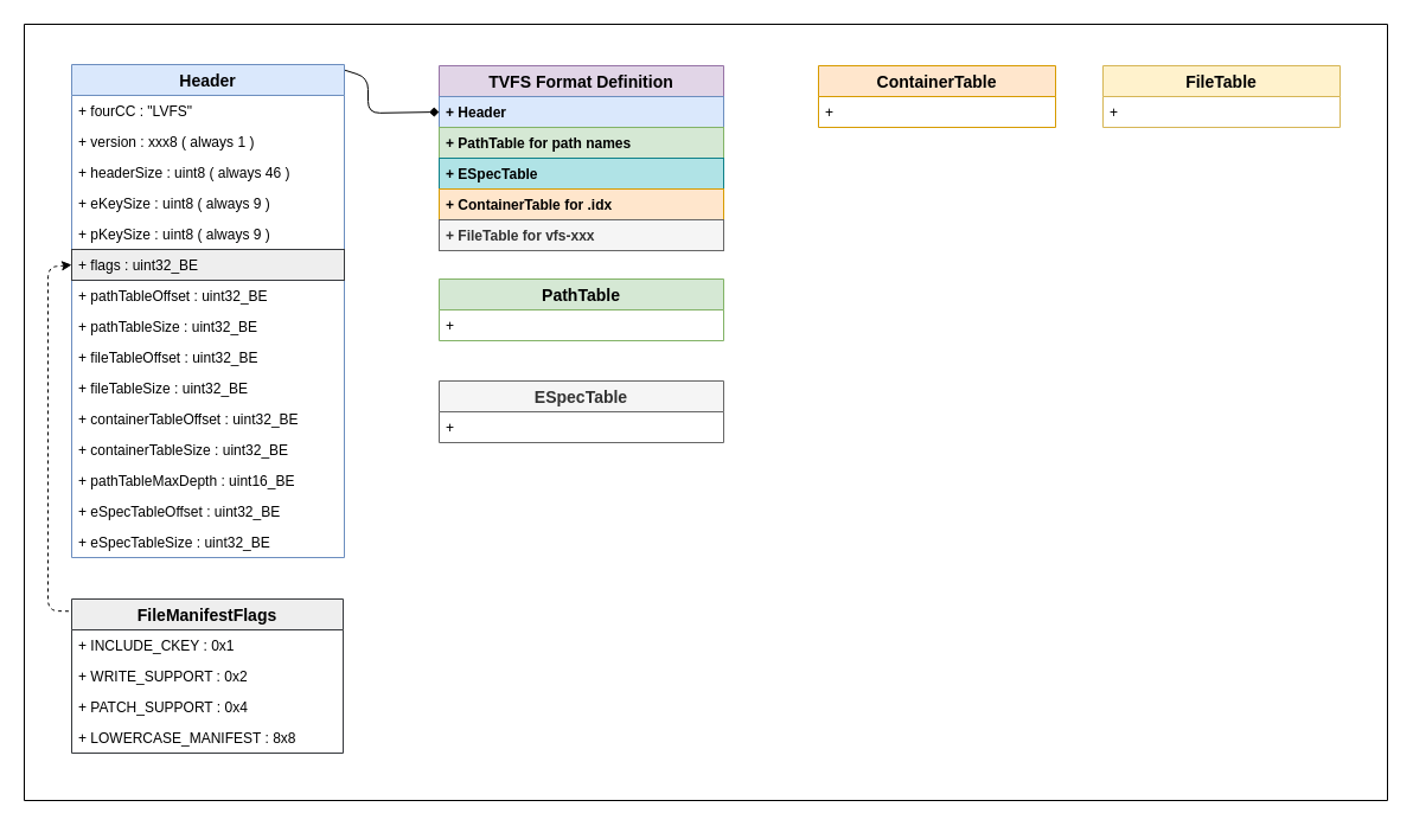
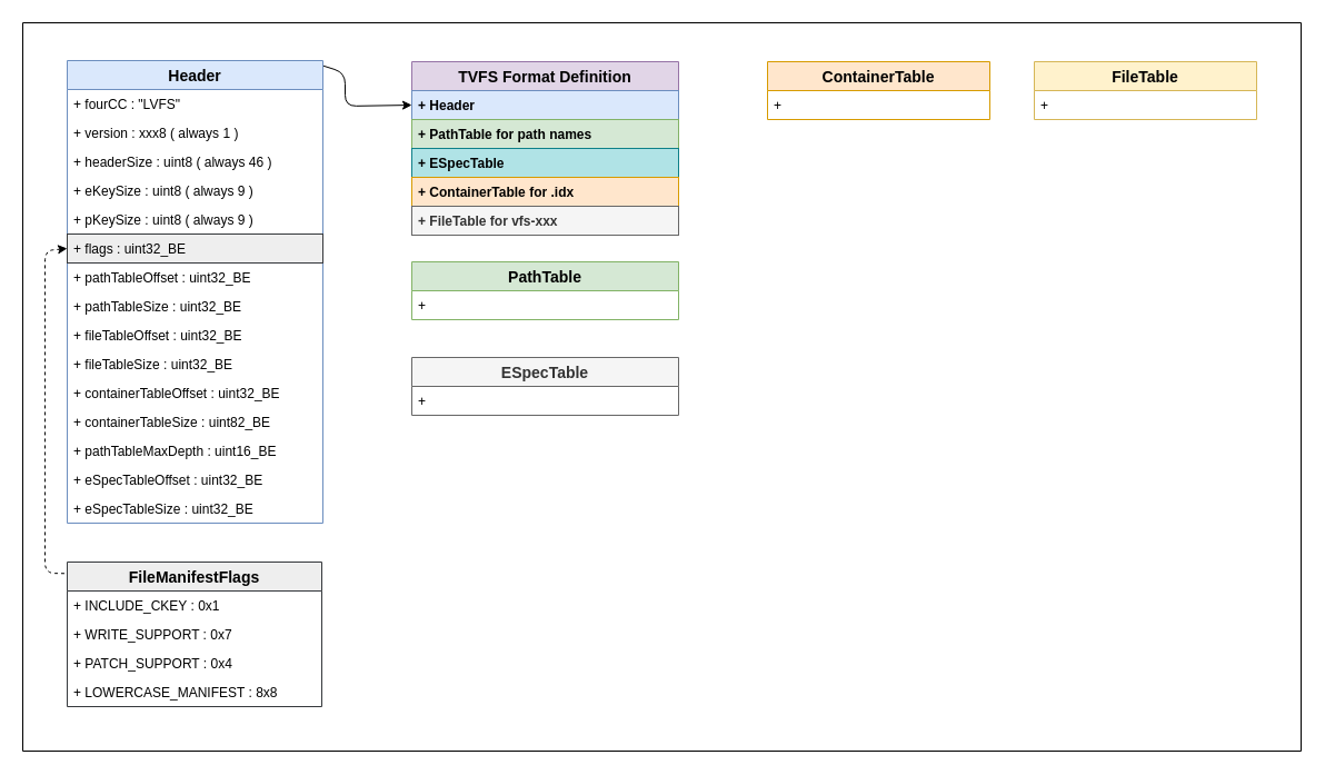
  <mxCell id="0" />
  <mxCell id="1" parent="0" />
  <mxCell id="2" value="TVFS Format Definition" style="swimlane;fontStyle=1;childLayout=stackLayout;horizontal=1;startSize=26;fillColor=#e1d5e7;horizontalStack=0;resizeParent=1;resizeParentMax=0;resizeLast=0;collapsible=1;marginBottom=0;strokeColor=#9673a6;fontSize=14;" parent="1" vertex="1"><mxGeometry x="370" y="55" width="240" height="156" as="geometry" /></mxCell>
  <mxCell id="3" value="+ Header" style="text;strokeColor=#6c8ebf;fillColor=#dae8fc;align=left;verticalAlign=top;spacingLeft=4;spacingRight=4;overflow=hidden;rotatable=0;points=[[0,0.5],[1,0.5]];portConstraint=eastwest;fontStyle=1" parent="2" vertex="1"><mxGeometry y="26" width="240" height="26" as="geometry" /></mxCell>
  <mxCell id="4" value="+ PathTable for path names" style="text;strokeColor=#82b366;fillColor=#d5e8d4;align=left;verticalAlign=top;spacingLeft=4;spacingRight=4;overflow=hidden;rotatable=0;points=[[0,0.5],[1,0.5]];portConstraint=eastwest;fontStyle=1" parent="2" vertex="1"><mxGeometry y="52" width="240" height="26" as="geometry" /></mxCell>
  <mxCell id="5" value="+ ESpecTable" style="text;strokeColor=#0e8088;fillColor=#b0e3e6;align=left;verticalAlign=top;spacingLeft=4;spacingRight=4;overflow=hidden;rotatable=0;points=[[0,0.5],[1,0.5]];portConstraint=eastwest;fontStyle=1" vertex="1" parent="2"><mxGeometry y="78" width="240" height="26" as="geometry" /></mxCell>
  <mxCell id="6" value="+ ContainerTable for .idx" style="text;strokeColor=#d79b00;fillColor=#ffe6cc;align=left;verticalAlign=top;spacingLeft=4;spacingRight=4;overflow=hidden;rotatable=0;points=[[0,0.5],[1,0.5]];portConstraint=eastwest;fontStyle=1" parent="2" vertex="1"><mxGeometry y="104" width="240" height="26" as="geometry" /></mxCell>
  <mxCell id="7" value="+ FileTable for vfs-xxx" style="text;strokeColor=#666666;fillColor=#f5f5f5;align=left;verticalAlign=top;spacingLeft=4;spacingRight=4;overflow=hidden;rotatable=0;points=[[0,0.5],[1,0.5]];portConstraint=eastwest;fontColor=#333333;fontStyle=1" parent="2" vertex="1"><mxGeometry y="130" width="240" height="26" as="geometry" /></mxCell>
  <mxCell id="8" value="PathTable" style="swimlane;fontStyle=1;childLayout=stackLayout;horizontal=1;startSize=26;fillColor=#d5e8d4;horizontalStack=0;resizeParent=1;resizeParentMax=0;resizeLast=0;collapsible=1;marginBottom=0;strokeColor=#82b366;fontSize=14;" parent="1" vertex="1"><mxGeometry x="370" y="235" width="240" height="52" as="geometry" /></mxCell>
  <mxCell id="9" value="+ " style="text;strokeColor=none;fillColor=none;align=left;verticalAlign=top;spacingLeft=4;spacingRight=4;overflow=hidden;rotatable=0;points=[[0,0.5],[1,0.5]];portConstraint=eastwest;" parent="8" vertex="1"><mxGeometry y="26" width="240" height="26" as="geometry" /></mxCell>
  <mxCell id="10" value="ContainerTable" style="swimlane;fontStyle=1;childLayout=stackLayout;horizontal=1;startSize=26;fillColor=#ffe6cc;horizontalStack=0;resizeParent=1;resizeParentMax=0;resizeLast=0;collapsible=1;marginBottom=0;strokeColor=#d79b00;fontSize=14;" parent="1" vertex="1"><mxGeometry x="690" y="55" width="200" height="52" as="geometry" /></mxCell>
  <mxCell id="11" value="+ " style="text;strokeColor=none;fillColor=none;align=left;verticalAlign=top;spacingLeft=4;spacingRight=4;overflow=hidden;rotatable=0;points=[[0,0.5],[1,0.5]];portConstraint=eastwest;" parent="10" vertex="1"><mxGeometry y="26" width="200" height="26" as="geometry" /></mxCell>
  <mxCell id="12" value="FileTable" style="swimlane;fontStyle=1;childLayout=stackLayout;horizontal=1;startSize=26;fillColor=#fff2cc;horizontalStack=0;resizeParent=1;resizeParentMax=0;resizeLast=0;collapsible=1;marginBottom=0;strokeColor=#d6b656;fontSize=14;" parent="1" vertex="1"><mxGeometry x="930" y="55" width="200" height="52" as="geometry" /></mxCell>
  <mxCell id="13" value="+" style="text;strokeColor=none;fillColor=none;align=left;verticalAlign=top;spacingLeft=4;spacingRight=4;overflow=hidden;rotatable=0;points=[[0,0.5],[1,0.5]];portConstraint=eastwest;" parent="12" vertex="1"><mxGeometry y="26" width="200" height="26" as="geometry" /></mxCell>
  <mxCell id="14" value="" style="swimlane;startSize=0;fontSize=14;fillColor=#F2DBC2;" parent="1" vertex="1"><mxGeometry x="20" y="20" width="1150" height="655" as="geometry"><mxRectangle x="225" y="85" width="50" height="40" as="alternateBounds" /></mxGeometry></mxCell>
  <mxCell id="15" value="ESpecTable" style="swimlane;fontStyle=1;childLayout=stackLayout;horizontal=1;startSize=26;fillColor=#f5f5f5;horizontalStack=0;resizeParent=1;resizeParentMax=0;resizeLast=0;collapsible=1;marginBottom=0;strokeColor=#666666;fontSize=14;fontColor=#333333;" parent="14" vertex="1"><mxGeometry x="350" y="301" width="240" height="52" as="geometry" /></mxCell>
  <mxCell id="16" value="+ " style="text;strokeColor=none;fillColor=none;align=left;verticalAlign=top;spacingLeft=4;spacingRight=4;overflow=hidden;rotatable=0;points=[[0,0.5],[1,0.5]];portConstraint=eastwest;" parent="15" vertex="1"><mxGeometry y="26" width="240" height="26" as="geometry" /></mxCell>
  <mxCell id="17" value="FileManifestFlags" style="swimlane;fontStyle=1;childLayout=stackLayout;horizontal=1;startSize=26;fillColor=#eeeeee;horizontalStack=0;resizeParent=1;resizeParentMax=0;resizeLast=0;collapsible=1;marginBottom=0;strokeColor=#36393d;fontSize=14;" vertex="1" parent="14"><mxGeometry x="40" y="485" width="229" height="130" as="geometry" /></mxCell>
  <mxCell id="18" value="+ INCLUDE_CKEY : 0x1" style="text;strokeColor=none;fillColor=none;align=left;verticalAlign=top;spacingLeft=4;spacingRight=4;overflow=hidden;rotatable=0;points=[[0,0.5],[1,0.5]];portConstraint=eastwest;" vertex="1" parent="17"><mxGeometry y="26" width="229" height="26" as="geometry" /></mxCell>
- <mxCell id="19" value="+ WRITE_SUPPORT : 0x2" style="text;strokeColor=none;fillColor=none;align=left;verticalAlign=top;spacingLeft=4;spacingRight=4;overflow=hidden;rotatable=0;points=[[0,0.5],[1,0.5]];portConstraint=eastwest;" vertex="1" parent="17"><mxGeometry y="52" width="229" height="26" as="geometry" /></mxCell>
+ <mxCell id="19" value="+ WRITE_SUPPORT : 0x7" style="text;strokeColor=none;fillColor=none;align=left;verticalAlign=top;spacingLeft=4;spacingRight=4;overflow=hidden;rotatable=0;points=[[0,0.5],[1,0.5]];portConstraint=eastwest;" vertex="1" parent="17"><mxGeometry y="52" width="229" height="26" as="geometry" /></mxCell>
  <mxCell id="20" value="+ PATCH_SUPPORT : 0x4" style="text;strokeColor=none;fillColor=none;align=left;verticalAlign=top;spacingLeft=4;spacingRight=4;overflow=hidden;rotatable=0;points=[[0,0.5],[1,0.5]];portConstraint=eastwest;" vertex="1" parent="17"><mxGeometry y="78" width="229" height="26" as="geometry" /></mxCell>
  <mxCell id="21" value="+ LOWERCASE_MANIFEST : 8x8" style="text;strokeColor=none;fillColor=none;align=left;verticalAlign=top;spacingLeft=4;spacingRight=4;overflow=hidden;rotatable=0;points=[[0,0.5],[1,0.5]];portConstraint=eastwest;" vertex="1" parent="17"><mxGeometry y="104" width="229" height="26" as="geometry" /></mxCell>
- <mxCell id="22" style="edgeStyle=none;html=1;exitX=1;exitY=0.011;exitDx=0;exitDy=0;exitPerimeter=0;entryX=0;entryY=0.5;entryDx=0;entryDy=0;endArrow=diamond;" parent="1" source="23" target="3" edge="1"><mxGeometry relative="1" as="geometry"><mxPoint x="320" y="100" as="sourcePoint" /><mxPoint x="320" y="190" as="targetPoint" /><Array as="points"><mxPoint x="310" y="65" /><mxPoint x="310" y="95" /></Array></mxGeometry></mxCell>
+ <mxCell id="22" style="edgeStyle=none;html=1;exitX=1;exitY=0.011;exitDx=0;exitDy=0;exitPerimeter=0;entryX=0;entryY=0.5;entryDx=0;entryDy=0;" parent="1" source="23" target="3" edge="1"><mxGeometry relative="1" as="geometry"><mxPoint x="320" y="100" as="sourcePoint" /><mxPoint x="320" y="190" as="targetPoint" /><Array as="points"><mxPoint x="310" y="65" /><mxPoint x="310" y="95" /></Array></mxGeometry></mxCell>
  <mxCell id="23" value="Header" style="swimlane;fontStyle=1;childLayout=stackLayout;horizontal=1;startSize=26;fillColor=#dae8fc;horizontalStack=0;resizeParent=1;resizeParentMax=0;resizeLast=0;collapsible=1;marginBottom=0;strokeColor=#6c8ebf;fontSize=14;" parent="1" vertex="1"><mxGeometry x="60" y="54" width="230" height="416" as="geometry" /></mxCell>
  <mxCell id="24" value="+ fourCC : &quot;LVFS&quot;" style="text;strokeColor=none;fillColor=none;align=left;verticalAlign=top;spacingLeft=4;spacingRight=4;overflow=hidden;rotatable=0;points=[[0,0.5],[1,0.5]];portConstraint=eastwest;" parent="23" vertex="1"><mxGeometry y="26" width="230" height="26" as="geometry" /></mxCell>
  <mxCell id="25" value="+ version : xxx8 ( always 1 )" style="text;strokeColor=none;fillColor=none;align=left;verticalAlign=top;spacingLeft=4;spacingRight=4;overflow=hidden;rotatable=0;points=[[0,0.5],[1,0.5]];portConstraint=eastwest;" parent="23" vertex="1"><mxGeometry y="52" width="230" height="26" as="geometry" /></mxCell>
  <mxCell id="26" value="+ headerSize : uint8 ( always 46 )" style="text;strokeColor=none;fillColor=none;align=left;verticalAlign=top;spacingLeft=4;spacingRight=4;overflow=hidden;rotatable=0;points=[[0,0.5],[1,0.5]];portConstraint=eastwest;" parent="23" vertex="1"><mxGeometry y="78" width="230" height="26" as="geometry" /></mxCell>
  <mxCell id="27" value="+ eKeySize : uint8 ( always 9 )" style="text;strokeColor=none;fillColor=none;align=left;verticalAlign=top;spacingLeft=4;spacingRight=4;overflow=hidden;rotatable=0;points=[[0,0.5],[1,0.5]];portConstraint=eastwest;" parent="23" vertex="1"><mxGeometry y="104" width="230" height="26" as="geometry" /></mxCell>
  <mxCell id="28" value="+ pKeySize : uint8 ( always 9 )" style="text;strokeColor=none;fillColor=none;align=left;verticalAlign=top;spacingLeft=4;spacingRight=4;overflow=hidden;rotatable=0;points=[[0,0.5],[1,0.5]];portConstraint=eastwest;" parent="23" vertex="1"><mxGeometry y="130" width="230" height="26" as="geometry" /></mxCell>
  <mxCell id="29" value="+ flags : uint32_BE" style="text;strokeColor=#36393d;fillColor=#eeeeee;align=left;verticalAlign=top;spacingLeft=4;spacingRight=4;overflow=hidden;rotatable=0;points=[[0,0.5],[1,0.5]];portConstraint=eastwest;" parent="23" vertex="1"><mxGeometry y="156" width="230" height="26" as="geometry" /></mxCell>
  <mxCell id="30" value="+ pathTableOffset : uint32_BE" style="text;strokeColor=none;fillColor=none;align=left;verticalAlign=top;spacingLeft=4;spacingRight=4;overflow=hidden;rotatable=0;points=[[0,0.5],[1,0.5]];portConstraint=eastwest;" parent="23" vertex="1"><mxGeometry y="182" width="230" height="26" as="geometry" /></mxCell>
  <mxCell id="31" value="+ pathTableSize : uint32_BE" style="text;strokeColor=none;fillColor=none;align=left;verticalAlign=top;spacingLeft=4;spacingRight=4;overflow=hidden;rotatable=0;points=[[0,0.5],[1,0.5]];portConstraint=eastwest;" parent="23" vertex="1"><mxGeometry y="208" width="230" height="26" as="geometry" /></mxCell>
  <mxCell id="32" value="+ fileTableOffset : uint32_BE" style="text;strokeColor=none;fillColor=none;align=left;verticalAlign=top;spacingLeft=4;spacingRight=4;overflow=hidden;rotatable=0;points=[[0,0.5],[1,0.5]];portConstraint=eastwest;" parent="23" vertex="1"><mxGeometry y="234" width="230" height="26" as="geometry" /></mxCell>
  <mxCell id="33" value="+ fileTableSize : uint32_BE" style="text;strokeColor=none;fillColor=none;align=left;verticalAlign=top;spacingLeft=4;spacingRight=4;overflow=hidden;rotatable=0;points=[[0,0.5],[1,0.5]];portConstraint=eastwest;" parent="23" vertex="1"><mxGeometry y="260" width="230" height="26" as="geometry" /></mxCell>
  <mxCell id="34" value="+ containerTableOffset : uint32_BE" style="text;strokeColor=none;fillColor=none;align=left;verticalAlign=top;spacingLeft=4;spacingRight=4;overflow=hidden;rotatable=0;points=[[0,0.5],[1,0.5]];portConstraint=eastwest;" parent="23" vertex="1"><mxGeometry y="286" width="230" height="26" as="geometry" /></mxCell>
- <mxCell id="35" value="+ containerTableSize : uint32_BE" style="text;strokeColor=none;fillColor=none;align=left;verticalAlign=top;spacingLeft=4;spacingRight=4;overflow=hidden;rotatable=0;points=[[0,0.5],[1,0.5]];portConstraint=eastwest;" parent="23" vertex="1"><mxGeometry y="312" width="230" height="26" as="geometry" /></mxCell>
+ <mxCell id="35" value="+ containerTableSize : uint82_BE" style="text;strokeColor=none;fillColor=none;align=left;verticalAlign=top;spacingLeft=4;spacingRight=4;overflow=hidden;rotatable=0;points=[[0,0.5],[1,0.5]];portConstraint=eastwest;" parent="23" vertex="1"><mxGeometry y="312" width="230" height="26" as="geometry" /></mxCell>
  <mxCell id="36" value="+ pathTableMaxDepth : uint16_BE" style="text;strokeColor=none;fillColor=none;align=left;verticalAlign=top;spacingLeft=4;spacingRight=4;overflow=hidden;rotatable=0;points=[[0,0.5],[1,0.5]];portConstraint=eastwest;" parent="23" vertex="1"><mxGeometry y="338" width="230" height="26" as="geometry" /></mxCell>
  <mxCell id="37" value="+ eSpecTableOffset : uint32_BE" style="text;strokeColor=none;fillColor=none;align=left;verticalAlign=top;spacingLeft=4;spacingRight=4;overflow=hidden;rotatable=0;points=[[0,0.5],[1,0.5]];portConstraint=eastwest;" parent="23" vertex="1"><mxGeometry y="364" width="230" height="26" as="geometry" /></mxCell>
  <mxCell id="38" value="+ eSpecTableSize : uint32_BE" style="text;strokeColor=none;fillColor=none;align=left;verticalAlign=top;spacingLeft=4;spacingRight=4;overflow=hidden;rotatable=0;points=[[0,0.5],[1,0.5]];portConstraint=eastwest;" parent="23" vertex="1"><mxGeometry y="390" width="230" height="26" as="geometry" /></mxCell>
  <mxCell id="39" style="edgeStyle=none;html=1;exitX=-0.011;exitY=0.079;exitDx=0;exitDy=0;exitPerimeter=0;entryX=0;entryY=0.5;entryDx=0;entryDy=0;dashed=1;" edge="1" parent="1" source="17" target="29"><mxGeometry relative="1" as="geometry"><mxPoint x="370" y="474.996" as="sourcePoint" /><mxPoint x="450" y="510.42" as="targetPoint" /><Array as="points"><mxPoint x="40" y="515" /><mxPoint x="40" y="225" /></Array></mxGeometry></mxCell>
